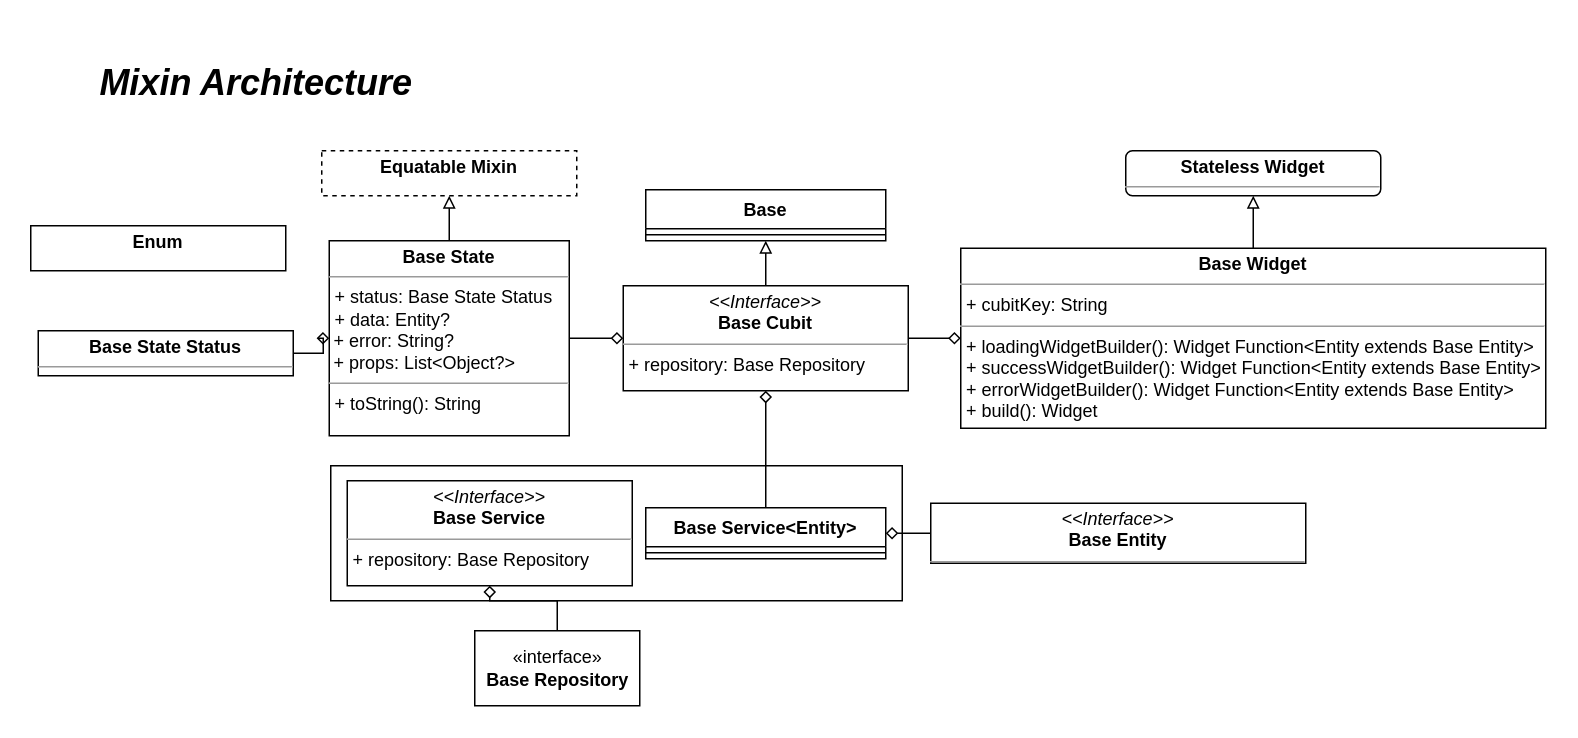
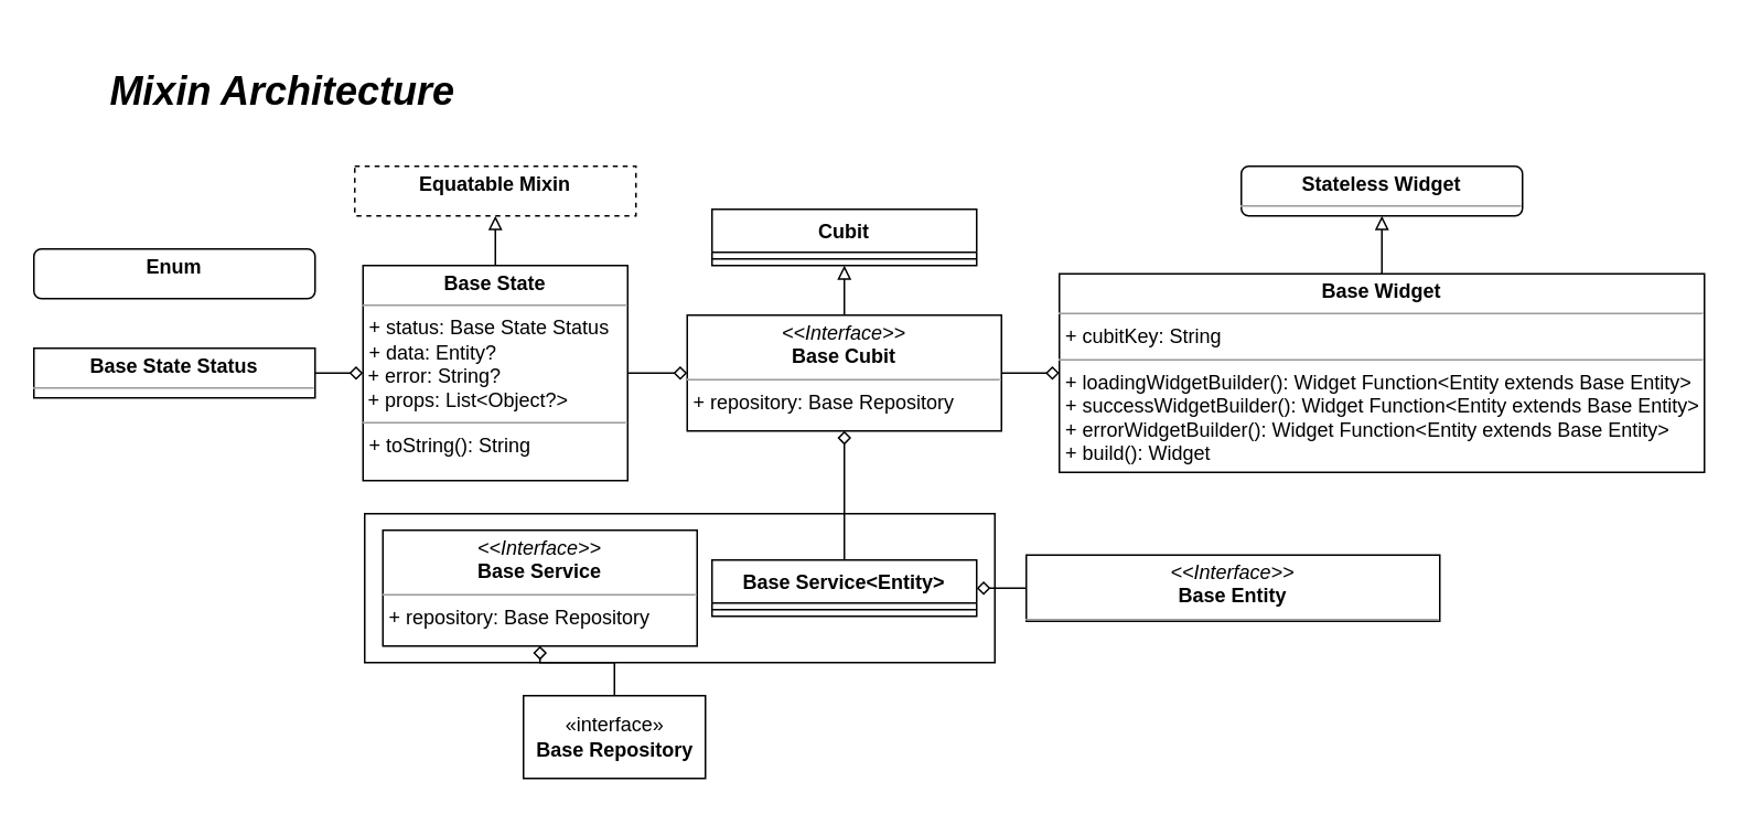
  <mxCell id="0" />
  <mxCell id="1" parent="0" />
  <mxCell id="2" value="" style="rounded=0;whiteSpace=wrap;html=1;" parent="1" vertex="1"><mxGeometry x="220" y="310" width="381" height="90" as="geometry" /></mxCell>
  <mxCell id="3" value="" style="edgeStyle=orthogonalEdgeStyle;rounded=0;orthogonalLoop=1;jettySize=auto;html=1;endArrow=diamond;endFill=0;" parent="1" source="4" target="5" edge="1"><mxGeometry relative="1" as="geometry" /></mxCell>
  <mxCell id="4" value="«interface»&lt;br&gt;&lt;b&gt;Base Repository&lt;br&gt;&lt;/b&gt;" style="html=1;" parent="1" vertex="1"><mxGeometry x="316" y="420" width="110" height="50" as="geometry" /></mxCell>
  <mxCell id="5" value="&lt;p style=&quot;margin:0px;margin-top:4px;text-align:center;&quot;&gt;&lt;i&gt;&amp;lt;&amp;lt;Interface&amp;gt;&amp;gt;&lt;/i&gt;&lt;br&gt;&lt;b&gt;Base Service&lt;/b&gt;&lt;/p&gt;&lt;hr size=&quot;1&quot;&gt;&lt;p style=&quot;margin:0px;margin-left:4px;&quot;&gt;+ repository: Base Repository&lt;br&gt;&lt;br&gt;&lt;/p&gt;" style="verticalAlign=top;align=left;overflow=fill;fontSize=12;fontFamily=Helvetica;html=1;" parent="1" vertex="1"><mxGeometry x="231" y="320" width="190" height="70" as="geometry" /></mxCell>
  <mxCell id="6" style="edgeStyle=orthogonalEdgeStyle;rounded=0;orthogonalLoop=1;jettySize=auto;html=1;entryX=0.5;entryY=1;entryDx=0;entryDy=0;endArrow=diamond;endFill=0;" parent="1" source="7" target="11" edge="1"><mxGeometry relative="1" as="geometry" /></mxCell>
  <mxCell id="7" value="Base Service&lt;Entity&gt;" style="swimlane;fontStyle=1;align=center;verticalAlign=top;childLayout=stackLayout;horizontal=1;startSize=26;horizontalStack=0;resizeParent=1;resizeParentMax=0;resizeLast=0;collapsible=1;marginBottom=0;" parent="1" vertex="1"><mxGeometry x="430" y="338" width="160" height="34" as="geometry" /></mxCell>
  <mxCell id="8" value="" style="line;strokeWidth=1;fillColor=none;align=left;verticalAlign=middle;spacingTop=-1;spacingLeft=3;spacingRight=3;rotatable=0;labelPosition=right;points=[];portConstraint=eastwest;strokeColor=inherit;" parent="7" vertex="1"><mxGeometry y="26" width="160" height="8" as="geometry" /></mxCell>
  <mxCell id="9" style="edgeStyle=orthogonalEdgeStyle;rounded=0;orthogonalLoop=1;jettySize=auto;html=1;entryX=0.5;entryY=1;entryDx=0;entryDy=0;endArrow=block;endFill=0;" parent="1" source="11" target="12" edge="1"><mxGeometry relative="1" as="geometry" /></mxCell>
  <mxCell id="10" style="edgeStyle=orthogonalEdgeStyle;rounded=0;orthogonalLoop=1;jettySize=auto;html=1;entryX=0;entryY=0.5;entryDx=0;entryDy=0;endArrow=diamond;endFill=0;" parent="1" source="11" target="24" edge="1"><mxGeometry relative="1" as="geometry" /></mxCell>
  <mxCell id="11" value="&lt;p style=&quot;margin:0px;margin-top:4px;text-align:center;&quot;&gt;&lt;i&gt;&amp;lt;&amp;lt;Interface&amp;gt;&amp;gt;&lt;/i&gt;&lt;br&gt;&lt;b&gt;Base Cubit&lt;/b&gt;&lt;/p&gt;&lt;hr size=&quot;1&quot;&gt;&lt;p style=&quot;margin:0px;margin-left:4px;&quot;&gt;+ repository: Base Repository&lt;br&gt;&lt;br&gt;&lt;/p&gt;" style="verticalAlign=top;align=left;overflow=fill;fontSize=12;fontFamily=Helvetica;html=1;" parent="1" vertex="1"><mxGeometry x="415" y="190" width="190" height="70" as="geometry" /></mxCell>
- <mxCell id="12" value="Base" style="swimlane;fontStyle=1;align=center;verticalAlign=top;childLayout=stackLayout;horizontal=1;startSize=26;horizontalStack=0;resizeParent=1;resizeParentMax=0;resizeLast=0;collapsible=1;marginBottom=0;" parent="1" vertex="1"><mxGeometry x="430" y="126" width="160" height="34" as="geometry" /></mxCell>
+ <mxCell id="12" value="Cubit" style="swimlane;fontStyle=1;align=center;verticalAlign=top;childLayout=stackLayout;horizontal=1;startSize=26;horizontalStack=0;resizeParent=1;resizeParentMax=0;resizeLast=0;collapsible=1;marginBottom=0;" parent="1" vertex="1"><mxGeometry x="430" y="126" width="160" height="34" as="geometry" /></mxCell>
  <mxCell id="13" value="" style="line;strokeWidth=1;fillColor=none;align=left;verticalAlign=middle;spacingTop=-1;spacingLeft=3;spacingRight=3;rotatable=0;labelPosition=right;points=[];portConstraint=eastwest;strokeColor=inherit;" parent="12" vertex="1"><mxGeometry y="26" width="160" height="8" as="geometry" /></mxCell>
  <mxCell id="14" style="edgeStyle=orthogonalEdgeStyle;rounded=0;orthogonalLoop=1;jettySize=auto;html=1;entryX=1;entryY=0.5;entryDx=0;entryDy=0;endArrow=diamond;endFill=0;" parent="1" source="15" target="7" edge="1"><mxGeometry relative="1" as="geometry" /></mxCell>
  <mxCell id="15" value="&lt;p style=&quot;margin:0px;margin-top:4px;text-align:center;&quot;&gt;&lt;i&gt;&amp;lt;&amp;lt;Interface&amp;gt;&amp;gt;&lt;/i&gt;&lt;br&gt;&lt;b&gt;Base Entity&lt;/b&gt;&lt;/p&gt;&lt;hr size=&quot;1&quot;&gt;&lt;p style=&quot;margin:0px;margin-left:4px;&quot;&gt;&lt;br&gt;&lt;/p&gt;" style="verticalAlign=top;align=left;overflow=fill;fontSize=12;fontFamily=Helvetica;html=1;" parent="1" vertex="1"><mxGeometry x="620" y="335" width="250" height="40" as="geometry" /></mxCell>
  <mxCell id="16" style="edgeStyle=orthogonalEdgeStyle;rounded=0;orthogonalLoop=1;jettySize=auto;html=1;entryX=0;entryY=0.5;entryDx=0;entryDy=0;endArrow=diamond;endFill=0;" parent="1" source="17" target="21" edge="1"><mxGeometry relative="1" as="geometry" /></mxCell>
- <mxCell id="17" value="&lt;p style=&quot;margin:0px;margin-top:4px;text-align:center;&quot;&gt;&lt;b&gt;Base State&amp;nbsp;&lt;/b&gt;&lt;b style=&quot;background-color: initial;&quot;&gt;Status&lt;/b&gt;&lt;/p&gt;&lt;hr size=&quot;1&quot;&gt;&lt;p style=&quot;margin:0px;margin-left:4px;&quot;&gt;&lt;br&gt;&lt;/p&gt;" style="verticalAlign=top;align=left;overflow=fill;fontSize=12;fontFamily=Helvetica;html=1;" parent="1" vertex="1"><mxGeometry x="25" y="220" width="170" height="30" as="geometry" /></mxCell>
- <mxCell id="18" value="&lt;p style=&quot;margin:0px;margin-top:4px;text-align:center;&quot;&gt;&lt;b&gt;Enum&lt;/b&gt;&lt;/p&gt;&lt;p style=&quot;margin:0px;margin-left:4px;&quot;&gt;&lt;br&gt;&lt;/p&gt;" style="verticalAlign=top;align=left;overflow=fill;fontSize=12;fontFamily=Helvetica;html=1;" parent="1" vertex="1"><mxGeometry x="20" y="150" width="170" height="30" as="geometry" /></mxCell>
+ <mxCell id="17" value="&lt;p style=&quot;margin:0px;margin-top:4px;text-align:center;&quot;&gt;&lt;b&gt;Base State&amp;nbsp;&lt;/b&gt;&lt;b style=&quot;background-color: initial;&quot;&gt;Status&lt;/b&gt;&lt;/p&gt;&lt;hr size=&quot;1&quot;&gt;&lt;p style=&quot;margin:0px;margin-left:4px;&quot;&gt;&lt;br&gt;&lt;/p&gt;" style="verticalAlign=top;align=left;overflow=fill;fontSize=12;fontFamily=Helvetica;html=1;" parent="1" vertex="1"><mxGeometry x="20" y="210" width="170" height="30" as="geometry" /></mxCell>
+ <mxCell id="18" value="&lt;p style=&quot;margin:0px;margin-top:4px;text-align:center;&quot;&gt;&lt;b&gt;Enum&lt;/b&gt;&lt;/p&gt;&lt;p style=&quot;margin:0px;margin-left:4px;&quot;&gt;&lt;br&gt;&lt;/p&gt;" style="verticalAlign=top;align=left;overflow=fill;fontSize=12;fontFamily=Helvetica;html=1;rounded=1;" parent="1" vertex="1"><mxGeometry x="20" y="150" width="170" height="30" as="geometry" /></mxCell>
  <mxCell id="19" style="edgeStyle=orthogonalEdgeStyle;rounded=0;orthogonalLoop=1;jettySize=auto;html=1;entryX=0.5;entryY=1;entryDx=0;entryDy=0;endArrow=block;endFill=0;" parent="1" source="21" target="22" edge="1"><mxGeometry relative="1" as="geometry" /></mxCell>
  <mxCell id="20" style="edgeStyle=orthogonalEdgeStyle;rounded=0;orthogonalLoop=1;jettySize=auto;html=1;entryX=0;entryY=0.5;entryDx=0;entryDy=0;endArrow=diamond;endFill=0;" parent="1" source="21" target="11" edge="1"><mxGeometry relative="1" as="geometry" /></mxCell>
  <mxCell id="21" value="&lt;p style=&quot;margin:0px;margin-top:4px;text-align:center;&quot;&gt;&lt;b&gt;Base State&lt;/b&gt;&lt;/p&gt;&lt;hr size=&quot;1&quot;&gt;&lt;p style=&quot;margin:0px;margin-left:4px;&quot;&gt;+ status: Base State Status&lt;/p&gt;&lt;p style=&quot;margin:0px;margin-left:4px;&quot;&gt;+ data: Entity?&lt;br&gt;&lt;/p&gt;&lt;div&gt;&amp;nbsp;+ error: String?&lt;br&gt;&lt;/div&gt;&lt;div&gt;&amp;nbsp;+ props: List&amp;lt;Object?&amp;gt;&lt;/div&gt;&lt;hr size=&quot;1&quot;&gt;&lt;p style=&quot;margin:0px;margin-left:4px;&quot;&gt;+ toString(): String&lt;/p&gt;" style="verticalAlign=top;align=left;overflow=fill;fontSize=12;fontFamily=Helvetica;html=1;" parent="1" vertex="1"><mxGeometry x="219" y="160" width="160" height="130" as="geometry" /></mxCell>
  <mxCell id="22" value="&lt;p style=&quot;margin:0px;margin-top:4px;text-align:center;&quot;&gt;&lt;b&gt;Equatable Mixin&lt;/b&gt;&lt;/p&gt;" style="verticalAlign=top;align=left;overflow=fill;fontSize=12;fontFamily=Helvetica;html=1;dashed=1;" parent="1" vertex="1"><mxGeometry x="214" y="100" width="170" height="30" as="geometry" /></mxCell>
  <mxCell id="23" style="edgeStyle=orthogonalEdgeStyle;rounded=0;orthogonalLoop=1;jettySize=auto;html=1;entryX=0.5;entryY=1;entryDx=0;entryDy=0;endArrow=block;endFill=0;" parent="1" source="24" target="25" edge="1"><mxGeometry relative="1" as="geometry" /></mxCell>
  <mxCell id="24" value="&lt;p style=&quot;margin:0px;margin-top:4px;text-align:center;&quot;&gt;&lt;b&gt;Base Widget&lt;/b&gt;&lt;/p&gt;&lt;hr size=&quot;1&quot;&gt;&lt;p style=&quot;margin:0px;margin-left:4px;&quot;&gt;+ cubitKey: String&lt;/p&gt;&lt;hr size=&quot;1&quot;&gt;&lt;p style=&quot;margin:0px;margin-left:4px;&quot;&gt;+ loadingWidgetBuilder(): Widget Function&amp;lt;Entity extends Base Entity&amp;gt;&lt;/p&gt;&lt;p style=&quot;margin: 0px 0px 0px 4px;&quot;&gt;+ successWidgetBuilder(): Widget Function&amp;lt;Entity extends Base Entity&amp;gt;&lt;/p&gt;&lt;p style=&quot;margin: 0px 0px 0px 4px;&quot;&gt;+ errorWidgetBuilder(): Widget Function&amp;lt;Entity extends Base Entity&amp;gt;&lt;/p&gt;&lt;p style=&quot;margin:0px;margin-left:4px;&quot;&gt;&lt;span style=&quot;background-color: initial;&quot;&gt;+ build(): Widget&lt;/span&gt;&lt;br&gt;&lt;/p&gt;" style="verticalAlign=top;align=left;overflow=fill;fontSize=12;fontFamily=Helvetica;html=1;" parent="1" vertex="1"><mxGeometry x="640" y="165" width="390" height="120" as="geometry" /></mxCell>
  <mxCell id="25" value="&lt;p style=&quot;margin:0px;margin-top:4px;text-align:center;&quot;&gt;&lt;b&gt;Stateless Widget&lt;/b&gt;&lt;/p&gt;&lt;hr size=&quot;1&quot;&gt;&lt;p style=&quot;margin:0px;margin-left:4px;&quot;&gt;&lt;br&gt;&lt;/p&gt;" style="verticalAlign=top;align=left;overflow=fill;fontSize=12;fontFamily=Helvetica;html=1;rounded=1;" parent="1" vertex="1"><mxGeometry x="750" y="100" width="170" height="30" as="geometry" /></mxCell>
  <mxCell id="26" value="&lt;h1&gt;&lt;b&gt;&lt;i&gt;Mixin Architecture&lt;/i&gt;&lt;/b&gt;&lt;/h1&gt;" style="text;html=1;align=center;verticalAlign=middle;resizable=0;points=[];autosize=1;strokeColor=none;fillColor=none;" parent="1" vertex="1"><mxGeometry x="20" y="20" width="300" height="70" as="geometry" /></mxCell>
